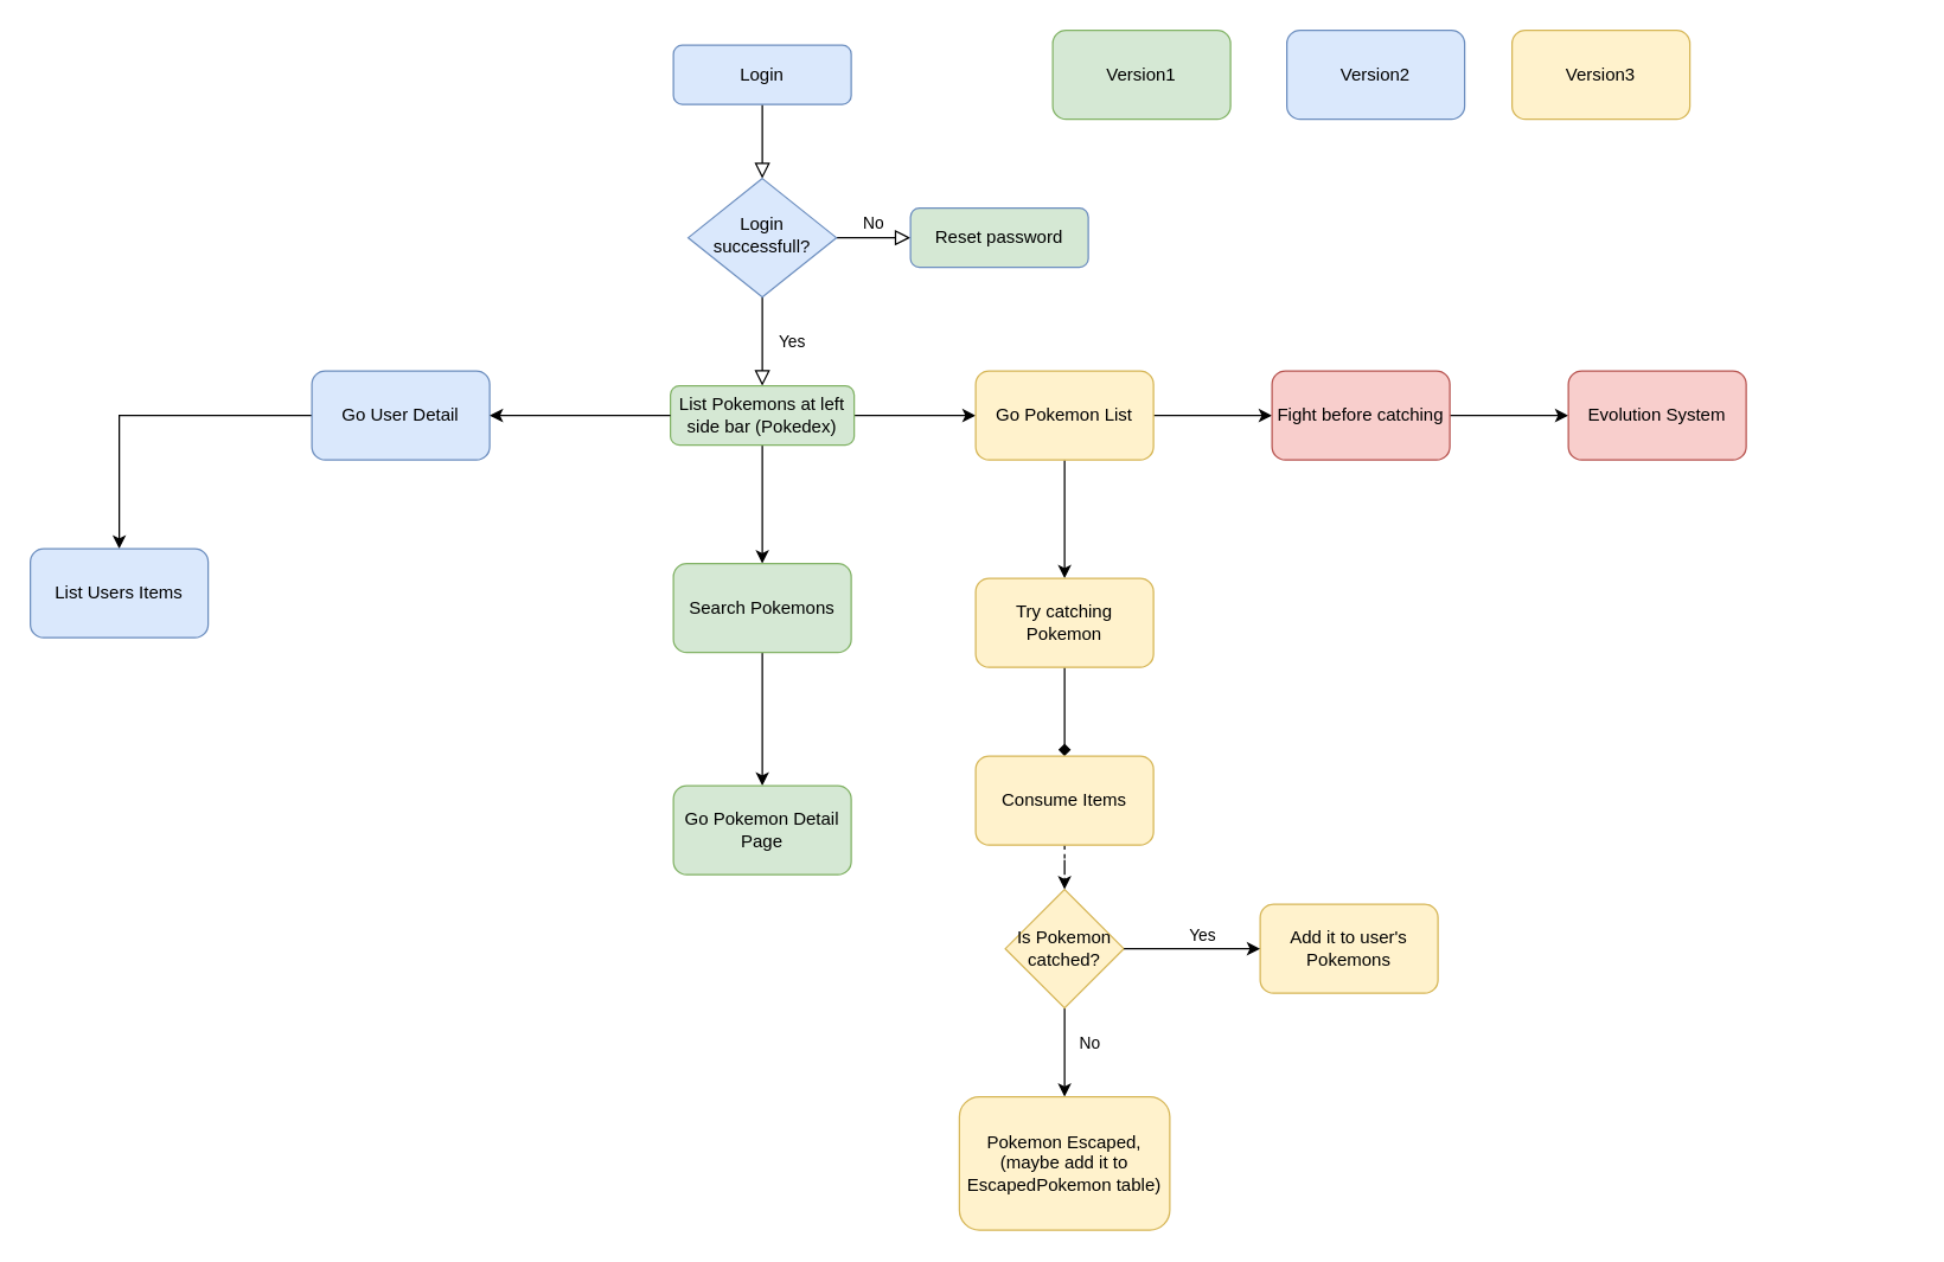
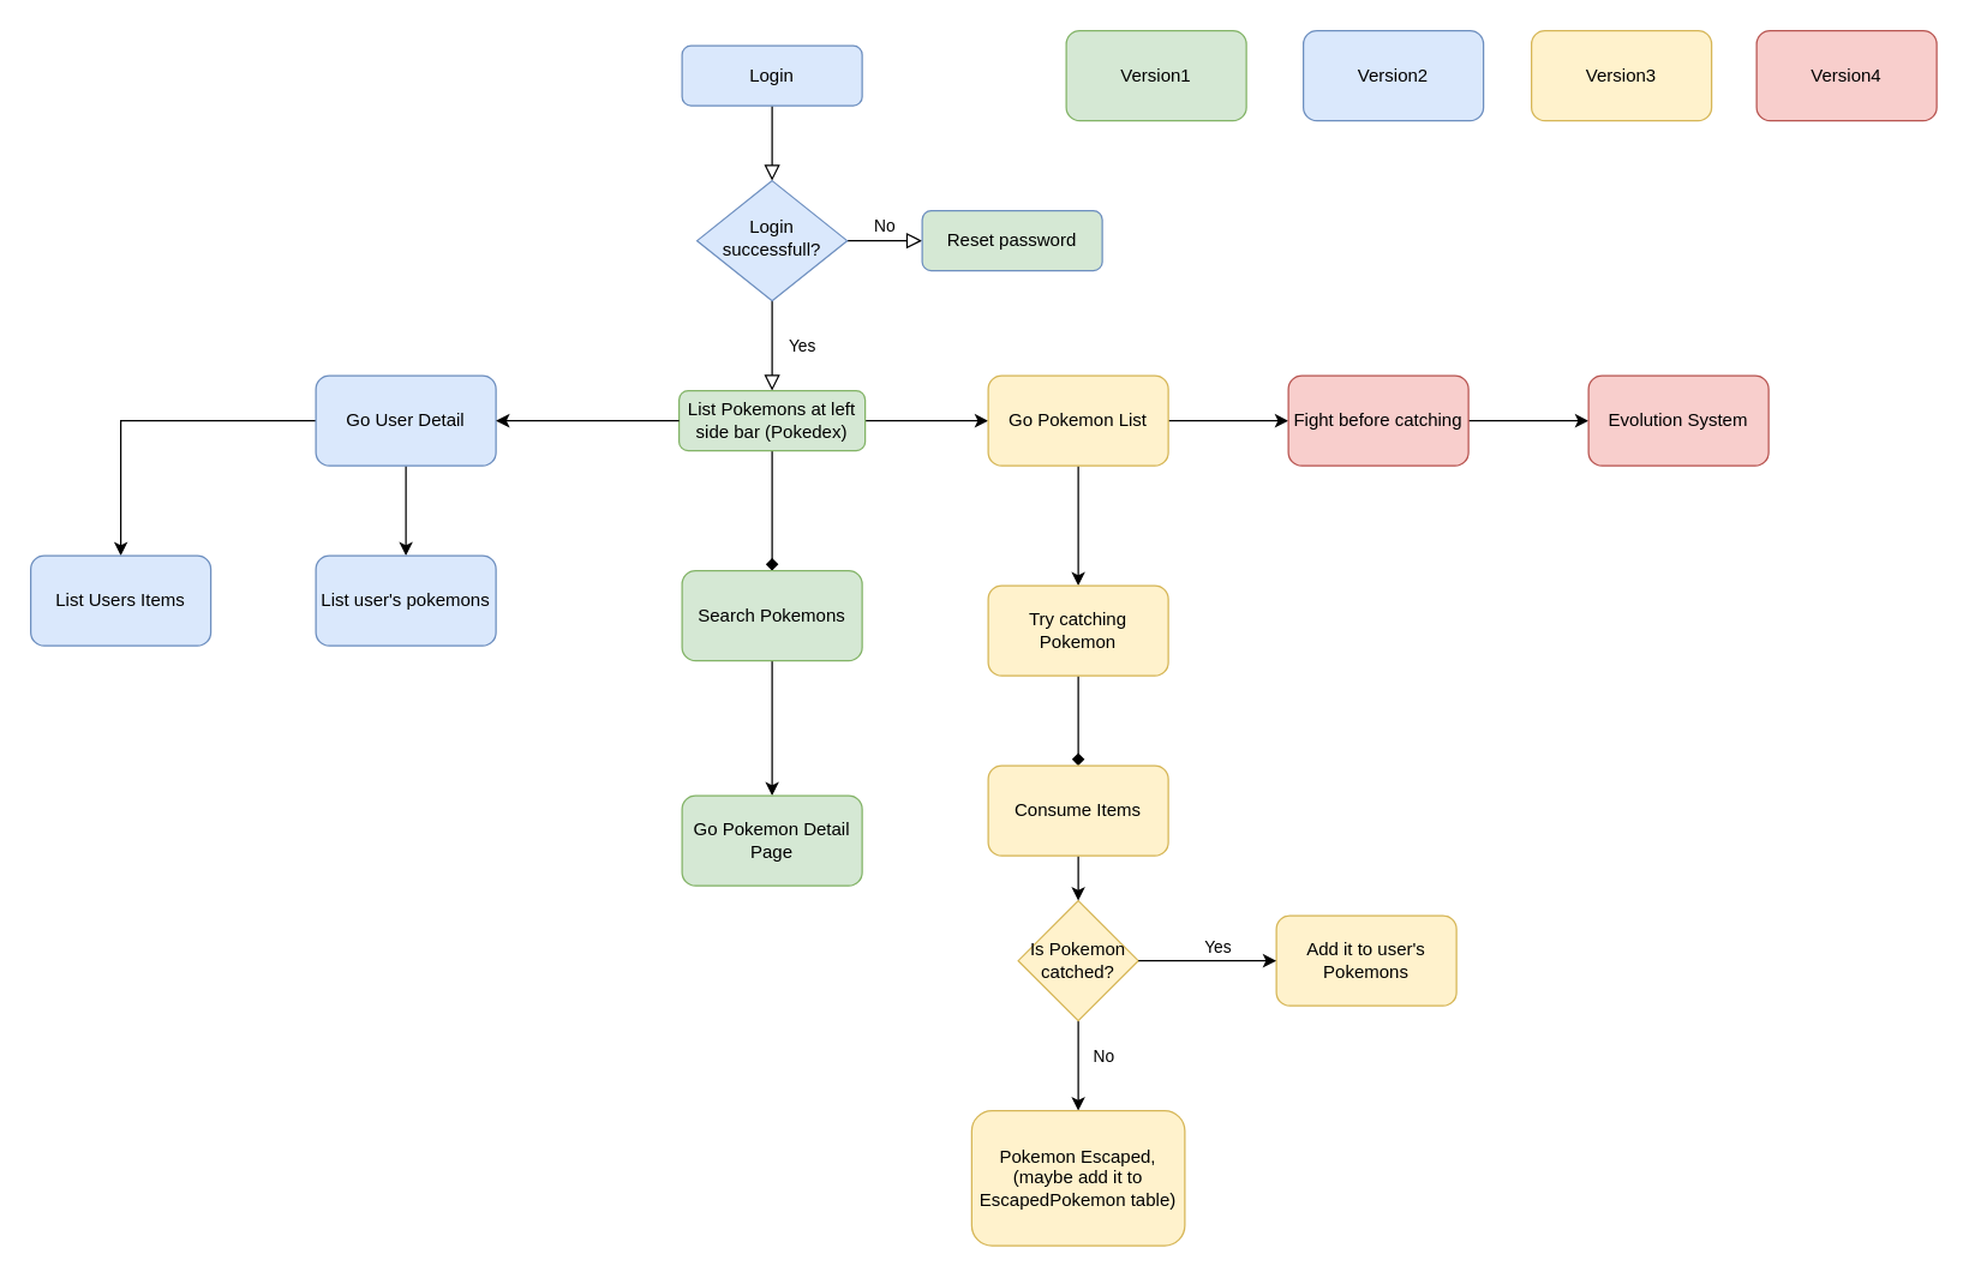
  <mxCell id="0" />
  <mxCell id="1" parent="0" />
  <mxCell id="2" value="" style="rounded=0;html=1;jettySize=auto;orthogonalLoop=1;fontSize=11;endArrow=block;endFill=0;endSize=8;strokeWidth=1;shadow=0;labelBackgroundColor=none;edgeStyle=orthogonalEdgeStyle;" parent="1" source="3" target="6" edge="1"><mxGeometry relative="1" as="geometry" /></mxCell>
  <mxCell id="3" value="Login" style="rounded=1;whiteSpace=wrap;html=1;fontSize=12;glass=0;strokeWidth=1;shadow=0;fillColor=#dae8fc;strokeColor=#6c8ebf;" parent="1" vertex="1"><mxGeometry x="454" y="30" width="120" height="40" as="geometry" /></mxCell>
  <mxCell id="4" value="Yes" style="rounded=0;html=1;jettySize=auto;orthogonalLoop=1;fontSize=11;endArrow=block;endFill=0;endSize=8;strokeWidth=1;shadow=0;labelBackgroundColor=none;edgeStyle=orthogonalEdgeStyle;entryX=0.5;entryY=0;entryDx=0;entryDy=0;" parent="1" source="6" target="10" edge="1"><mxGeometry y="20" relative="1" as="geometry"><mxPoint as="offset" /><mxPoint x="514" y="240" as="targetPoint" /></mxGeometry></mxCell>
  <mxCell id="5" value="No" style="edgeStyle=orthogonalEdgeStyle;rounded=0;html=1;jettySize=auto;orthogonalLoop=1;fontSize=11;endArrow=block;endFill=0;endSize=8;strokeWidth=1;shadow=0;labelBackgroundColor=none;" parent="1" source="6" target="7" edge="1"><mxGeometry y="10" relative="1" as="geometry"><mxPoint as="offset" /></mxGeometry></mxCell>
  <mxCell id="6" value="Login successfull?" style="rhombus;whiteSpace=wrap;html=1;shadow=0;fontFamily=Helvetica;fontSize=12;align=center;strokeWidth=1;spacing=6;spacingTop=-4;fillColor=#dae8fc;strokeColor=#6c8ebf;" parent="1" vertex="1"><mxGeometry x="464" y="120" width="100" height="80" as="geometry" /></mxCell>
  <mxCell id="7" value="Reset password" style="rounded=1;whiteSpace=wrap;html=1;fontSize=12;glass=0;strokeWidth=1;shadow=0;fillColor=#d5e8d4;strokeColor=#6c8ebf;" parent="1" vertex="1"><mxGeometry x="614" y="140" width="120" height="40" as="geometry" /></mxCell>
- <mxCell id="8" value="" style="edgeStyle=orthogonalEdgeStyle;rounded=0;orthogonalLoop=1;jettySize=auto;html=1;" parent="1" source="10" target="12" edge="1"><mxGeometry relative="1" as="geometry" /></mxCell>
+ <mxCell id="8" value="" style="edgeStyle=orthogonalEdgeStyle;rounded=0;orthogonalLoop=1;jettySize=auto;html=1;endArrow=diamond;" parent="1" source="10" target="12" edge="1"><mxGeometry relative="1" as="geometry" /></mxCell>
  <mxCell id="9" value="" style="edgeStyle=orthogonalEdgeStyle;rounded=0;orthogonalLoop=1;jettySize=auto;html=1;" parent="1" source="10" target="22" edge="1"><mxGeometry relative="1" as="geometry" /></mxCell>
  <mxCell id="10" value="List Pokemons at left side bar (Pokedex)" style="rounded=1;whiteSpace=wrap;html=1;fontSize=12;glass=0;strokeWidth=1;shadow=0;fillColor=#d5e8d4;strokeColor=#82b366;" parent="1" vertex="1"><mxGeometry x="452" y="260" width="124" height="40" as="geometry" /></mxCell>
  <mxCell id="11" value="" style="edgeStyle=orthogonalEdgeStyle;rounded=0;orthogonalLoop=1;jettySize=auto;html=1;" parent="1" source="12" target="13" edge="1"><mxGeometry relative="1" as="geometry" /></mxCell>
  <mxCell id="12" value="Search Pokemons" style="whiteSpace=wrap;html=1;rounded=1;shadow=0;strokeWidth=1;glass=0;fillColor=#d5e8d4;strokeColor=#82b366;" parent="1" vertex="1"><mxGeometry x="454" y="380" width="120" height="60" as="geometry" /></mxCell>
  <mxCell id="13" value="Go Pokemon Detail Page" style="whiteSpace=wrap;html=1;rounded=1;shadow=0;strokeWidth=1;glass=0;fillColor=#d5e8d4;strokeColor=#82b366;" parent="1" vertex="1"><mxGeometry x="454" y="530" width="120" height="60" as="geometry" /></mxCell>
+ <mxCell id="14" value="" style="edgeStyle=orthogonalEdgeStyle;rounded=0;orthogonalLoop=1;jettySize=auto;html=1;" parent="1" source="16" target="17" edge="1"><mxGeometry relative="1" as="geometry" /></mxCell>
  <mxCell id="15" value="" style="edgeStyle=orthogonalEdgeStyle;rounded=0;orthogonalLoop=1;jettySize=auto;html=1;" parent="1" source="16" target="18" edge="1"><mxGeometry relative="1" as="geometry" /></mxCell>
  <mxCell id="16" value="Go User Detail" style="rounded=1;whiteSpace=wrap;html=1;fillColor=#dae8fc;strokeColor=#6c8ebf;" parent="1" vertex="1"><mxGeometry x="210" y="250" width="120" height="60" as="geometry" /></mxCell>
+ <mxCell id="17" value="List user's pokemons" style="whiteSpace=wrap;html=1;rounded=1;fillColor=#dae8fc;strokeColor=#6c8ebf;" parent="1" vertex="1"><mxGeometry x="210" y="370" width="120" height="60" as="geometry" /></mxCell>
  <mxCell id="18" value="List Users Items" style="whiteSpace=wrap;html=1;rounded=1;fillColor=#dae8fc;strokeColor=#6c8ebf;" parent="1" vertex="1"><mxGeometry x="20" y="370" width="120" height="60" as="geometry" /></mxCell>
  <mxCell id="19" value="" style="endArrow=classic;html=1;entryX=1;entryY=0.5;entryDx=0;entryDy=0;" parent="1" source="10" target="16" edge="1"><mxGeometry width="50" height="50" relative="1" as="geometry"><mxPoint x="300" y="350" as="sourcePoint" /><mxPoint x="350" y="300" as="targetPoint" /></mxGeometry></mxCell>
  <mxCell id="20" value="" style="edgeStyle=orthogonalEdgeStyle;rounded=0;orthogonalLoop=1;jettySize=auto;html=1;" parent="1" source="22" target="24" edge="1"><mxGeometry relative="1" as="geometry" /></mxCell>
  <mxCell id="21" value="" style="edgeStyle=orthogonalEdgeStyle;rounded=0;orthogonalLoop=1;jettySize=auto;html=1;" parent="1" source="22" target="38" edge="1"><mxGeometry relative="1" as="geometry" /></mxCell>
  <mxCell id="22" value="Go Pokemon List" style="whiteSpace=wrap;html=1;rounded=1;shadow=0;strokeWidth=1;glass=0;fillColor=#fff2cc;strokeColor=#d6b656;" parent="1" vertex="1"><mxGeometry x="658" y="250" width="120" height="60" as="geometry" /></mxCell>
  <mxCell id="23" value="" style="edgeStyle=orthogonalEdgeStyle;rounded=0;orthogonalLoop=1;jettySize=auto;html=1;entryX=0.5;entryY=0;entryDx=0;entryDy=0;endArrow=diamond;" parent="1" source="24" target="30" edge="1"><mxGeometry relative="1" as="geometry"><mxPoint x="718" y="520" as="targetPoint" /></mxGeometry></mxCell>
  <mxCell id="24" value="Try catching Pokemon" style="whiteSpace=wrap;html=1;rounded=1;shadow=0;strokeWidth=1;glass=0;fillColor=#fff2cc;strokeColor=#d6b656;" parent="1" vertex="1"><mxGeometry x="658" y="390" width="120" height="60" as="geometry" /></mxCell>
  <mxCell id="25" value="Add it to user's Pokemons" style="rounded=1;whiteSpace=wrap;html=1;shadow=0;strokeWidth=1;glass=0;fillColor=#fff2cc;strokeColor=#d6b656;" parent="1" vertex="1"><mxGeometry x="850" y="610" width="120" height="60" as="geometry" /></mxCell>
  <mxCell id="26" value="" style="edgeStyle=orthogonalEdgeStyle;rounded=0;orthogonalLoop=1;jettySize=auto;html=1;entryX=0.5;entryY=0;entryDx=0;entryDy=0;" parent="1" source="28" target="33" edge="1"><mxGeometry relative="1" as="geometry"><mxPoint x="718" y="770" as="targetPoint" /></mxGeometry></mxCell>
  <mxCell id="27" value="No" style="edgeLabel;html=1;align=center;verticalAlign=middle;resizable=0;points=[];" parent="26" vertex="1" connectable="0"><mxGeometry x="-0.233" y="4" relative="1" as="geometry"><mxPoint x="12" as="offset" /></mxGeometry></mxCell>
  <mxCell id="28" value="Is Pokemon catched?" style="rhombus;whiteSpace=wrap;html=1;fillColor=#fff2cc;strokeColor=#d6b656;" parent="1" vertex="1"><mxGeometry x="678" y="600" width="80" height="80" as="geometry" /></mxCell>
- <mxCell id="29" style="edgeStyle=orthogonalEdgeStyle;rounded=0;orthogonalLoop=1;jettySize=auto;html=1;exitX=0.5;exitY=1;exitDx=0;exitDy=0;dashed=1;" parent="1" source="30" target="28" edge="1"><mxGeometry relative="1" as="geometry" /></mxCell>
+ <mxCell id="29" style="edgeStyle=orthogonalEdgeStyle;rounded=0;orthogonalLoop=1;jettySize=auto;html=1;exitX=0.5;exitY=1;exitDx=0;exitDy=0;" parent="1" source="30" target="28" edge="1"><mxGeometry relative="1" as="geometry" /></mxCell>
  <mxCell id="30" value="Consume Items" style="rounded=1;whiteSpace=wrap;html=1;fillColor=#fff2cc;strokeColor=#d6b656;" parent="1" vertex="1"><mxGeometry x="658" y="510" width="120" height="60" as="geometry" /></mxCell>
  <mxCell id="31" value="" style="endArrow=classic;html=1;exitX=1;exitY=0.5;exitDx=0;exitDy=0;entryX=0;entryY=0.5;entryDx=0;entryDy=0;" parent="1" source="28" target="25" edge="1"><mxGeometry width="50" height="50" relative="1" as="geometry"><mxPoint x="510" y="710" as="sourcePoint" /><mxPoint x="560" y="660" as="targetPoint" /></mxGeometry></mxCell>
  <mxCell id="32" value="Yes" style="edgeLabel;html=1;align=center;verticalAlign=middle;resizable=0;points=[];" parent="31" vertex="1" connectable="0"><mxGeometry x="0.196" y="2" relative="1" as="geometry"><mxPoint x="-3" y="-8" as="offset" /></mxGeometry></mxCell>
  <mxCell id="33" value="Pokemon Escaped, (maybe add it to EscapedPokemon table)" style="rounded=1;whiteSpace=wrap;html=1;fillColor=#fff2cc;strokeColor=#d6b656;" parent="1" vertex="1"><mxGeometry x="647" y="740" width="142" height="90" as="geometry" /></mxCell>
  <mxCell id="34" value="Version1" style="rounded=1;whiteSpace=wrap;html=1;fillColor=#d5e8d4;strokeColor=#82b366;" parent="1" vertex="1"><mxGeometry x="710" y="20" width="120" height="60" as="geometry" /></mxCell>
  <mxCell id="35" value="Version2" style="rounded=1;whiteSpace=wrap;html=1;fillColor=#dae8fc;strokeColor=#6c8ebf;" parent="1" vertex="1"><mxGeometry x="868" y="20" width="120" height="60" as="geometry" /></mxCell>
  <mxCell id="36" value="Version3" style="rounded=1;whiteSpace=wrap;html=1;fillColor=#fff2cc;strokeColor=#d6b656;" parent="1" vertex="1"><mxGeometry x="1020" y="20" width="120" height="60" as="geometry" /></mxCell>
  <mxCell id="37" value="" style="edgeStyle=orthogonalEdgeStyle;rounded=0;orthogonalLoop=1;jettySize=auto;html=1;" edge="1" parent="1" source="38" target="40"><mxGeometry relative="1" as="geometry" /></mxCell>
  <mxCell id="38" value="Fight before catching" style="whiteSpace=wrap;html=1;rounded=1;shadow=0;strokeColor=#b85450;strokeWidth=1;fillColor=#f8cecc;glass=0;" parent="1" vertex="1"><mxGeometry x="858" y="250" width="120" height="60" as="geometry" /></mxCell>
+ <mxCell id="39" value="Version4" style="rounded=1;whiteSpace=wrap;html=1;fillColor=#f8cecc;strokeColor=#b85450;" parent="1" vertex="1"><mxGeometry x="1170" y="20" width="120" height="60" as="geometry" /></mxCell>
  <mxCell id="40" value="Evolution System" style="rounded=1;whiteSpace=wrap;html=1;shadow=0;strokeColor=#b85450;strokeWidth=1;fillColor=#f8cecc;glass=0;" vertex="1" parent="1"><mxGeometry x="1058" y="250" width="120" height="60" as="geometry" /></mxCell>
